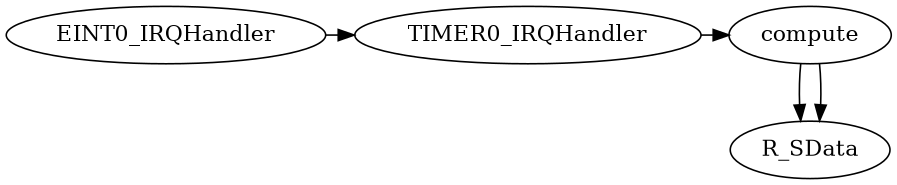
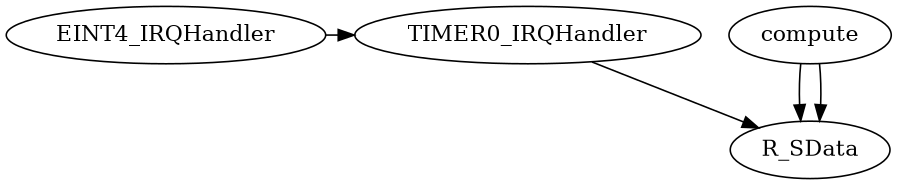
  digraph {
    compute
-   EINT0_IRQHandler
+   EINT0_IRQHandler [label=EINT4_IRQHandler]
    TIMER0_IRQHandler
    R_SData
    subgraph sub_1 {
      rank=source
      compute
      EINT0_IRQHandler
      TIMER0_IRQHandler
    }
    compute -> R_SData
    compute -> R_SData
    EINT0_IRQHandler -> TIMER0_IRQHandler
-   TIMER0_IRQHandler -> compute
+   TIMER0_IRQHandler -> R_SData
  }
